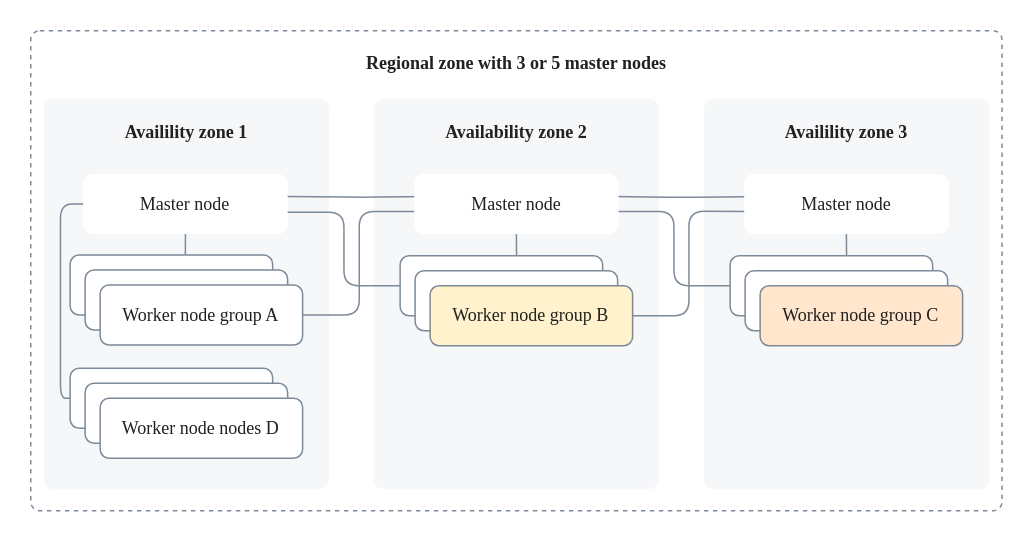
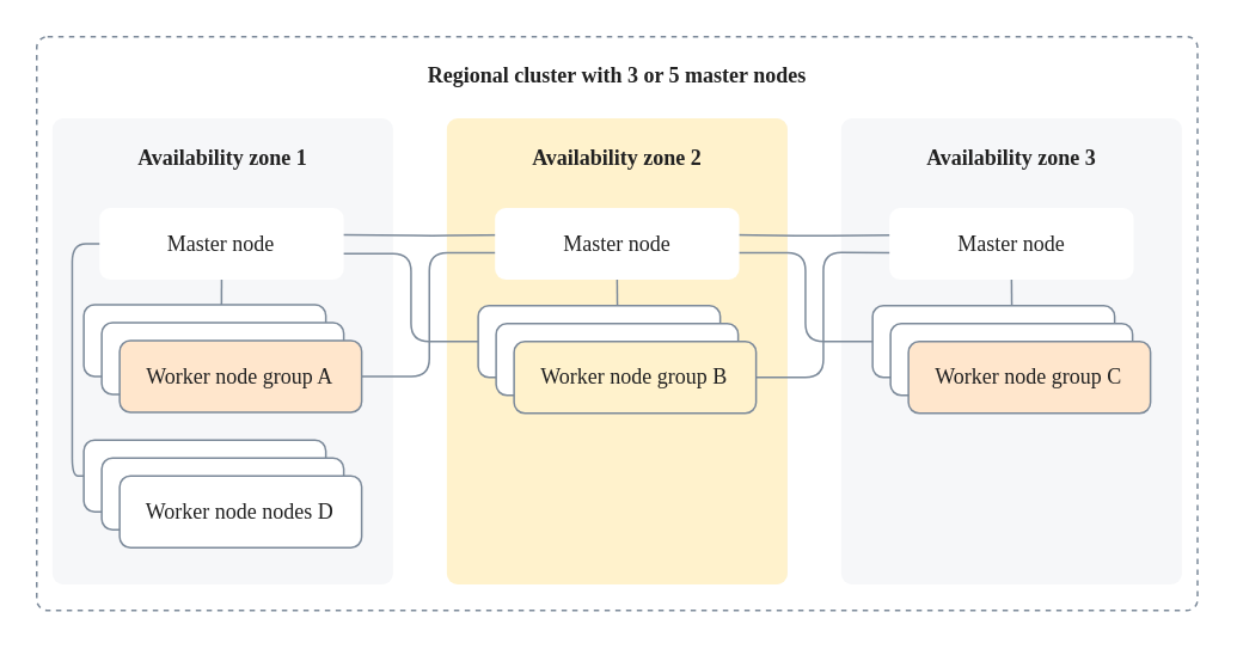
  <mxCell id="0" />
  <mxCell id="1" parent="0" />
- <mxCell id="2" value="&lt;font color=&quot;#212121&quot;&gt;Availility zone 3&lt;/font&gt;" style="rounded=1;whiteSpace=wrap;html=1;fontFamily=VK Sans Display;strokeColor=none;arcsize=12;fillColor=#F6F7F9;spacing=10;verticalAlign=top;spacingTop=0;spacingLeft=0;spacingRight=0;fontStyle=1;arcSize=12;absoluteArcSize=1;container=0;" vertex="1" parent="1"><mxGeometry x="468.75" y="65.5" width="190" height="260" as="geometry" /></mxCell>
- <mxCell id="3" value="Regional zone with 3 or 5 master nodes" style="rounded=1;whiteSpace=wrap;html=1;strokeColor=#7C8A9A;strokeWidth=1;fontColor=#212121;fillColor=none;dashed=1;fontFamily=VK Sans Display;verticalAlign=top;spacing=10;fontStyle=1;arcSize=12;absoluteArcSize=1;container=0;" vertex="1" parent="1"><mxGeometry x="20" y="20" width="647.5" height="320" as="geometry" /></mxCell>
- <mxCell id="4" value="&lt;font color=&quot;#212121&quot;&gt;Availility zone 1&lt;/font&gt;" style="rounded=1;whiteSpace=wrap;html=1;fontFamily=VK Sans Display;strokeColor=none;arcsize=12;fillColor=#F6F7F9;spacing=10;verticalAlign=top;spacingTop=0;spacingLeft=0;spacingRight=0;fontStyle=1;arcSize=12;absoluteArcSize=1;container=0;" vertex="1" parent="1"><mxGeometry x="28.75" y="65.5" width="190" height="260" as="geometry" /></mxCell>
+ <mxCell id="2" value="&lt;font color=&quot;#212121&quot;&gt;Availability zone 3&lt;/font&gt;" style="rounded=1;whiteSpace=wrap;html=1;fontFamily=VK Sans Display;strokeColor=none;arcsize=12;fillColor=#F6F7F9;spacing=10;verticalAlign=top;spacingTop=0;spacingLeft=0;spacingRight=0;fontStyle=1;arcSize=12;absoluteArcSize=1;container=0;" vertex="1" parent="1"><mxGeometry x="468.75" y="65.5" width="190" height="260" as="geometry" /></mxCell>
+ <mxCell id="3" value="Regional cluster with 3 or 5 master nodes" style="rounded=1;whiteSpace=wrap;html=1;strokeColor=#7C8A9A;strokeWidth=1;fontColor=#212121;fillColor=none;dashed=1;fontFamily=VK Sans Display;verticalAlign=top;spacing=10;fontStyle=1;arcSize=12;absoluteArcSize=1;container=0;" vertex="1" parent="1"><mxGeometry x="20" y="20" width="647.5" height="320" as="geometry" /></mxCell>
+ <mxCell id="4" value="&lt;font color=&quot;#212121&quot;&gt;Availability zone 1&lt;/font&gt;" style="rounded=1;whiteSpace=wrap;html=1;fontFamily=VK Sans Display;strokeColor=none;arcsize=12;fillColor=#F6F7F9;spacing=10;verticalAlign=top;spacingTop=0;spacingLeft=0;spacingRight=0;fontStyle=1;arcSize=12;absoluteArcSize=1;container=0;" vertex="1" parent="1"><mxGeometry x="28.75" y="65.5" width="190" height="260" as="geometry" /></mxCell>
  <mxCell id="5" value="&lt;font color=&quot;#212121&quot;&gt;Availility zone 2&lt;/font&gt;" style="rounded=1;whiteSpace=wrap;html=1;fontFamily=VK Sans Display;strokeColor=none;arcsize=12;fillColor=#F6F7F9;spacing=10;verticalAlign=top;spacingTop=0;spacingLeft=0;spacingRight=0;fontStyle=1;arcSize=12;absoluteArcSize=1;container=0;" vertex="1" parent="1"><mxGeometry x="258.75" y="65.5" width="180" height="260" as="geometry" /></mxCell>
  <mxCell id="6" style="edgeStyle=orthogonalEdgeStyle;shape=connector;rounded=1;orthogonalLoop=1;jettySize=auto;html=1;labelBackgroundColor=default;strokeColor=#7C8A9A;strokeWidth=1;fontFamily=VK Sans Display;fontSize=16;fontColor=#212121;startArrow=none;startFill=0;endArrow=open;endFill=0;" edge="1" parent="1"><mxGeometry relative="1" as="geometry"><mxPoint x="343.75" y="155.5" as="sourcePoint" /><mxPoint x="343.75" y="185.5" as="targetPoint" /></mxGeometry></mxCell>
  <mxCell id="7" value="&lt;font color=&quot;#212121&quot;&gt;Master node&lt;/font&gt;" style="rounded=1;whiteSpace=wrap;html=1;fontFamily=VK Sans Display;strokeColor=none;arcsize=12;fillColor=#FFFFFF;spacing=0;spacingTop=12;spacingBottom=12;arcSize=12;absoluteArcSize=1;container=0;" vertex="1" parent="1"><mxGeometry x="55" y="115.5" width="136.25" height="40" as="geometry" /></mxCell>
  <mxCell id="8" style="edgeStyle=orthogonalEdgeStyle;shape=connector;rounded=1;orthogonalLoop=1;jettySize=auto;html=1;labelBackgroundColor=default;strokeColor=#7C8A9A;strokeWidth=1;fontFamily=VK Sans Display;fontSize=16;fontColor=#212121;startArrow=none;startFill=0;endArrow=none;endFill=0;exitX=0.5;exitY=1;exitDx=0;exitDy=0;entryX=0.569;entryY=0.014;entryDx=0;entryDy=0;entryPerimeter=0;" edge="1" parent="1" source="7" target="9"><mxGeometry relative="1" as="geometry"><mxPoint x="103.75" y="155" as="sourcePoint" /><mxPoint x="103.75" y="185" as="targetPoint" /><Array as="points" /></mxGeometry></mxCell>
  <mxCell id="9" value="&lt;font color=&quot;#212121&quot;&gt;Node 1&lt;/font&gt;" style="rounded=1;whiteSpace=wrap;html=1;fontFamily=VK Sans Display;strokeColor=#7C8A9A;arcsize=12;fillColor=#FFFFFF;spacing=0;spacingTop=12;spacingBottom=12;arcSize=12;absoluteArcSize=1;strokeWidth=1;container=0;" vertex="1" parent="1"><mxGeometry x="46.25" y="169.5" width="135" height="40" as="geometry" /></mxCell>
  <mxCell id="10" value="&lt;font color=&quot;#212121&quot;&gt;Node 1&lt;/font&gt;" style="rounded=1;whiteSpace=wrap;html=1;fontFamily=VK Sans Display;strokeColor=#7C8A9A;arcsize=12;fillColor=#FFFFFF;spacing=0;spacingTop=12;spacingBottom=12;arcSize=12;absoluteArcSize=1;strokeWidth=1;container=0;" vertex="1" parent="1"><mxGeometry x="56.25" y="179.5" width="135" height="40" as="geometry" /></mxCell>
- <mxCell id="11" value="&lt;font color=&quot;#212121&quot;&gt;Worker node group A&lt;/font&gt;" style="rounded=1;whiteSpace=wrap;html=1;fontFamily=VK Sans Display;strokeColor=#7C8A9A;arcsize=12;fillColor=#FFFFFF;spacing=0;spacingTop=12;spacingBottom=12;arcSize=12;absoluteArcSize=1;strokeWidth=1;container=0;" vertex="1" parent="1"><mxGeometry x="66.25" y="189.5" width="135" height="40" as="geometry" /></mxCell>
+ <mxCell id="11" value="&lt;font color=&quot;#212121&quot;&gt;Worker node group A&lt;/font&gt;" style="rounded=1;whiteSpace=wrap;html=1;fontFamily=VK Sans Display;strokeColor=#7C8A9A;arcsize=12;fillColor=#ffe6cc;spacing=0;spacingTop=12;spacingBottom=12;arcSize=12;absoluteArcSize=1;strokeWidth=1;container=0;" vertex="1" parent="1"><mxGeometry x="66.25" y="189.5" width="135" height="40" as="geometry" /></mxCell>
  <mxCell id="12" value="&lt;font color=&quot;#212121&quot;&gt;Node 1&lt;/font&gt;" style="rounded=1;whiteSpace=wrap;html=1;fontFamily=VK Sans Display;strokeColor=#7C8A9A;arcsize=12;fillColor=#FFFFFF;spacing=0;spacingTop=12;spacingBottom=12;arcSize=12;absoluteArcSize=1;strokeWidth=1;container=0;" vertex="1" parent="1"><mxGeometry x="46.25" y="245" width="135" height="40" as="geometry" /></mxCell>
  <mxCell id="13" value="&lt;font color=&quot;#212121&quot;&gt;Node 1&lt;/font&gt;" style="rounded=1;whiteSpace=wrap;html=1;fontFamily=VK Sans Display;strokeColor=#7C8A9A;arcsize=12;fillColor=#FFFFFF;spacing=0;spacingTop=12;spacingBottom=12;arcSize=12;absoluteArcSize=1;strokeWidth=1;container=0;" vertex="1" parent="1"><mxGeometry x="56.25" y="255" width="135" height="40" as="geometry" /></mxCell>
  <mxCell id="14" value="&lt;span style=&quot;color: rgb(33, 33, 33);&quot;&gt;Worker node nodes D&lt;/span&gt;" style="rounded=1;whiteSpace=wrap;html=1;fontFamily=VK Sans Display;strokeColor=#7C8A9A;arcsize=12;fillColor=#FFFFFF;spacing=0;spacingTop=12;spacingBottom=12;arcSize=12;absoluteArcSize=1;strokeWidth=1;container=0;" vertex="1" parent="1"><mxGeometry x="66.25" y="265" width="135" height="40" as="geometry" /></mxCell>
- <mxCell id="15" value="&lt;font color=&quot;#212121&quot;&gt;Availability zone 2&lt;/font&gt;" style="rounded=1;whiteSpace=wrap;html=1;fontFamily=VK Sans Display;strokeColor=none;arcsize=12;fillColor=#F6F7F9;spacing=10;verticalAlign=top;spacingTop=0;spacingLeft=0;spacingRight=0;fontStyle=1;arcSize=12;absoluteArcSize=1;container=0;" vertex="1" parent="1"><mxGeometry x="248.75" y="65.5" width="190" height="260" as="geometry" /></mxCell>
+ <mxCell id="15" value="&lt;font color=&quot;#212121&quot;&gt;Availability zone 2&lt;/font&gt;" style="rounded=1;whiteSpace=wrap;html=1;fontFamily=VK Sans Display;strokeColor=none;arcsize=12;fillColor=#fff2cc;spacing=10;verticalAlign=top;spacingTop=0;spacingLeft=0;spacingRight=0;fontStyle=1;arcSize=12;absoluteArcSize=1;container=0;" vertex="1" parent="1"><mxGeometry x="248.75" y="65.5" width="190" height="260" as="geometry" /></mxCell>
  <mxCell id="16" value="&lt;font color=&quot;#212121&quot;&gt;Node 1&lt;/font&gt;" style="rounded=1;whiteSpace=wrap;html=1;fontFamily=VK Sans Display;strokeColor=#7C8A9A;arcsize=12;fillColor=#FFFFFF;spacing=0;spacingTop=12;spacingBottom=12;arcSize=12;absoluteArcSize=1;strokeWidth=1;container=0;" vertex="1" parent="1"><mxGeometry x="266.25" y="170" width="135" height="40" as="geometry" /></mxCell>
  <mxCell id="17" value="&lt;font color=&quot;#212121&quot;&gt;Node 1&lt;/font&gt;" style="rounded=1;whiteSpace=wrap;html=1;fontFamily=VK Sans Display;strokeColor=#7C8A9A;arcsize=12;fillColor=#FFFFFF;spacing=0;spacingTop=12;spacingBottom=12;arcSize=12;absoluteArcSize=1;strokeWidth=1;container=0;" vertex="1" parent="1"><mxGeometry x="276.25" y="180" width="135" height="40" as="geometry" /></mxCell>
  <mxCell id="18" value="&lt;font color=&quot;#212121&quot;&gt;Worker node group B&lt;/font&gt;" style="rounded=1;whiteSpace=wrap;html=1;fontFamily=VK Sans Display;strokeColor=#7C8A9A;arcsize=12;fillColor=#fff2cc;spacing=0;spacingTop=12;spacingBottom=12;arcSize=12;absoluteArcSize=1;strokeWidth=1;container=0;" vertex="1" parent="1"><mxGeometry x="286.25" y="190" width="135" height="40" as="geometry" /></mxCell>
  <mxCell id="19" style="edgeStyle=orthogonalEdgeStyle;shape=connector;rounded=1;orthogonalLoop=1;jettySize=auto;html=1;labelBackgroundColor=default;strokeColor=#7C8A9A;strokeWidth=1;fontFamily=VK Sans Display;fontSize=16;fontColor=#212121;startArrow=none;startFill=0;endArrow=none;endFill=0;exitX=0.5;exitY=1;exitDx=0;exitDy=0;entryX=0.575;entryY=0.005;entryDx=0;entryDy=0;entryPerimeter=0;" edge="1" parent="1" source="20" target="16"><mxGeometry relative="1" as="geometry"><mxPoint x="323.75" y="155.5" as="sourcePoint" /><mxPoint x="323.75" y="185.5" as="targetPoint" /><Array as="points" /></mxGeometry></mxCell>
  <mxCell id="20" value="&lt;font color=&quot;#212121&quot;&gt;Master node&lt;/font&gt;" style="rounded=1;whiteSpace=wrap;html=1;fontFamily=VK Sans Display;strokeColor=none;arcsize=12;fillColor=#FFFFFF;spacing=0;spacingTop=12;spacingBottom=12;arcSize=12;absoluteArcSize=1;container=0;" vertex="1" parent="1"><mxGeometry x="283.75" y="115.5" width="120" height="40" as="geometry" /></mxCell>
  <mxCell id="21" value="&lt;font color=&quot;#212121&quot;&gt;Master node&lt;/font&gt;" style="rounded=1;whiteSpace=wrap;html=1;fontFamily=VK Sans Display;strokeColor=none;arcsize=12;fillColor=#FFFFFF;spacing=0;spacingTop=12;spacingBottom=12;arcSize=12;absoluteArcSize=1;container=0;" vertex="1" parent="1"><mxGeometry x="503.75" y="115.5" width="120" height="40" as="geometry" /></mxCell>
  <mxCell id="22" style="edgeStyle=orthogonalEdgeStyle;shape=connector;rounded=1;orthogonalLoop=1;jettySize=auto;html=1;labelBackgroundColor=default;strokeColor=#7C8A9A;strokeWidth=1;fontFamily=VK Sans Display;fontSize=16;fontColor=#212121;startArrow=none;startFill=0;endArrow=none;endFill=0;exitX=0.5;exitY=1;exitDx=0;exitDy=0;entryX=0.575;entryY=0.005;entryDx=0;entryDy=0;entryPerimeter=0;" edge="1" parent="1" source="21" target="23"><mxGeometry relative="1" as="geometry"><mxPoint x="543.75" y="155.5" as="sourcePoint" /><mxPoint x="543.75" y="185.5" as="targetPoint" /><Array as="points" /></mxGeometry></mxCell>
  <mxCell id="23" value="&lt;font color=&quot;#212121&quot;&gt;Node 1&lt;/font&gt;" style="rounded=1;whiteSpace=wrap;html=1;fontFamily=VK Sans Display;strokeColor=#7C8A9A;arcsize=12;fillColor=#FFFFFF;spacing=0;spacingTop=12;spacingBottom=12;arcSize=12;absoluteArcSize=1;strokeWidth=1;container=0;" vertex="1" parent="1"><mxGeometry x="486.25" y="170" width="135" height="40" as="geometry" /></mxCell>
  <mxCell id="24" value="&lt;font color=&quot;#212121&quot;&gt;Node 1&lt;/font&gt;" style="rounded=1;whiteSpace=wrap;html=1;fontFamily=VK Sans Display;strokeColor=#7C8A9A;arcsize=12;fillColor=#FFFFFF;spacing=0;spacingTop=12;spacingBottom=12;arcSize=12;absoluteArcSize=1;strokeWidth=1;container=0;" vertex="1" parent="1"><mxGeometry x="496.25" y="180" width="135" height="40" as="geometry" /></mxCell>
  <mxCell id="25" value="&lt;font color=&quot;#212121&quot;&gt;Worker node group C&lt;/font&gt;" style="rounded=1;whiteSpace=wrap;html=1;fontFamily=VK Sans Display;strokeColor=#7C8A9A;arcsize=12;fillColor=#ffe6cc;spacing=0;spacingTop=12;spacingBottom=12;arcSize=12;absoluteArcSize=1;strokeWidth=1;container=0;" vertex="1" parent="1"><mxGeometry x="506.25" y="190" width="135" height="40" as="geometry" /></mxCell>
  <mxCell id="26" style="edgeStyle=orthogonalEdgeStyle;shape=connector;rounded=1;orthogonalLoop=1;jettySize=auto;html=1;labelBackgroundColor=default;strokeColor=#7C8A9A;strokeWidth=1;fontFamily=VK Sans Display;fontSize=16;fontColor=#212121;startArrow=none;startFill=0;endArrow=none;endFill=0;entryX=1;entryY=0.5;entryDx=0;entryDy=0;exitX=0.002;exitY=0.623;exitDx=0;exitDy=0;exitPerimeter=0;" edge="1" parent="1" target="18"><mxGeometry relative="1" as="geometry"><mxPoint x="496.52" y="140.42" as="sourcePoint" /><mxPoint x="438.75" y="215.5" as="targetPoint" /><Array as="points"><mxPoint x="458.75" y="140.5" /><mxPoint x="458.75" y="210.5" /></Array></mxGeometry></mxCell>
  <mxCell id="27" style="edgeStyle=orthogonalEdgeStyle;shape=connector;rounded=1;orthogonalLoop=1;jettySize=auto;html=1;labelBackgroundColor=default;strokeColor=#7C8A9A;strokeWidth=1;fontFamily=VK Sans Display;fontSize=16;fontColor=#212121;startArrow=none;startFill=0;endArrow=none;endFill=0;entryX=1;entryY=0.5;entryDx=0;entryDy=0;exitX=0.002;exitY=0.378;exitDx=0;exitDy=0;exitPerimeter=0;" edge="1" parent="1"><mxGeometry relative="1" as="geometry"><mxPoint x="496.52" y="130.62" as="sourcePoint" /><mxPoint x="408.75" y="130.5" as="targetPoint" /><Array as="points" /></mxGeometry></mxCell>
  <mxCell id="28" style="edgeStyle=orthogonalEdgeStyle;shape=connector;rounded=1;orthogonalLoop=1;jettySize=auto;html=1;labelBackgroundColor=default;strokeColor=#7C8A9A;strokeWidth=1;fontFamily=VK Sans Display;fontSize=16;fontColor=#212121;startArrow=none;startFill=0;endArrow=none;endFill=0;exitX=0;exitY=0.5;exitDx=0;exitDy=0;" edge="1" parent="1" source="16" target="7"><mxGeometry relative="1" as="geometry"><mxPoint x="271.25" y="198.22" as="sourcePoint" /><mxPoint x="197.365" y="140.2" as="targetPoint" /><Array as="points"><mxPoint x="228.75" y="190" /><mxPoint x="228.75" y="141" /></Array></mxGeometry></mxCell>
  <mxCell id="29" style="edgeStyle=orthogonalEdgeStyle;shape=connector;rounded=1;orthogonalLoop=1;jettySize=auto;html=1;labelBackgroundColor=default;strokeColor=#7C8A9A;strokeWidth=1;fontFamily=VK Sans Display;fontSize=16;fontColor=#212121;startArrow=none;startFill=0;endArrow=none;endFill=0;exitX=0;exitY=0.5;exitDx=0;exitDy=0;entryX=1;entryY=0.374;entryDx=0;entryDy=0;entryPerimeter=0;" edge="1" parent="1" target="7"><mxGeometry relative="1" as="geometry"><mxPoint x="288.75" y="130.5" as="sourcePoint" /><mxPoint x="188.75" y="130" as="targetPoint" /><Array as="points" /></mxGeometry></mxCell>
  <mxCell id="30" style="edgeStyle=orthogonalEdgeStyle;shape=connector;rounded=1;orthogonalLoop=1;jettySize=auto;html=1;labelBackgroundColor=default;strokeColor=#7C8A9A;strokeWidth=1;fontFamily=VK Sans Display;fontSize=16;fontColor=#212121;startArrow=none;startFill=0;endArrow=none;endFill=0;entryX=1;entryY=0.5;entryDx=0;entryDy=0;" edge="1" parent="1" target="11"><mxGeometry relative="1" as="geometry"><mxPoint x="288.75" y="140.5" as="sourcePoint" /><mxPoint x="238.75" y="215.5" as="targetPoint" /><Array as="points"><mxPoint x="239" y="141" /><mxPoint x="239" y="210" /></Array></mxGeometry></mxCell>
  <mxCell id="31" style="edgeStyle=orthogonalEdgeStyle;shape=connector;rounded=1;orthogonalLoop=1;jettySize=auto;html=1;labelBackgroundColor=default;strokeColor=#7C8A9A;strokeWidth=1;fontFamily=VK Sans Display;fontSize=16;fontColor=#212121;startArrow=none;startFill=0;endArrow=none;endFill=0;exitX=0;exitY=0.5;exitDx=0;exitDy=0;entryX=1;entryY=0.617;entryDx=0;entryDy=0;entryPerimeter=0;" edge="1" parent="1" source="23" target="20"><mxGeometry relative="1" as="geometry"><mxPoint x="481.25" y="190" as="sourcePoint" /><mxPoint x="408.75" y="135.5" as="targetPoint" /><Array as="points"><mxPoint x="448.75" y="190.5" /><mxPoint x="448.75" y="140.5" /><mxPoint x="408.75" y="140.5" /></Array></mxGeometry></mxCell>
  <mxCell id="32" style="edgeStyle=orthogonalEdgeStyle;shape=connector;rounded=1;orthogonalLoop=1;jettySize=auto;html=1;labelBackgroundColor=default;strokeColor=#7C8A9A;strokeWidth=1;fontFamily=VK Sans Display;fontSize=16;fontColor=#212121;startArrow=none;startFill=0;endArrow=none;endFill=0;entryX=0;entryY=0.5;entryDx=0;entryDy=0;exitX=0;exitY=0.5;exitDx=0;exitDy=0;" edge="1" parent="1" source="7" target="12"><mxGeometry relative="1" as="geometry"><mxPoint x="62.5" y="135" as="sourcePoint" /><mxPoint x="-10" y="226.75" as="targetPoint" /><Array as="points"><mxPoint x="39.75" y="136" /><mxPoint x="39.75" y="265" /></Array></mxGeometry></mxCell>
  <mxCell id="33" value="&lt;font color=&quot;#212121&quot;&gt;Master node&lt;/font&gt;" style="rounded=1;whiteSpace=wrap;html=1;fontFamily=VK Sans Display;strokeColor=none;arcsize=12;fillColor=#FFFFFF;spacing=0;spacingTop=12;spacingBottom=12;arcSize=12;absoluteArcSize=1;container=0;" vertex="1" parent="1"><mxGeometry x="275.63" y="115.5" width="136.25" height="40" as="geometry" /></mxCell>
  <mxCell id="34" value="&lt;font color=&quot;#212121&quot;&gt;Master node&lt;/font&gt;" style="rounded=1;whiteSpace=wrap;html=1;fontFamily=VK Sans Display;strokeColor=none;arcsize=12;fillColor=#FFFFFF;spacing=0;spacingTop=12;spacingBottom=12;arcSize=12;absoluteArcSize=1;container=0;" vertex="1" parent="1"><mxGeometry x="495.63" y="115.5" width="136.25" height="40" as="geometry" /></mxCell>
